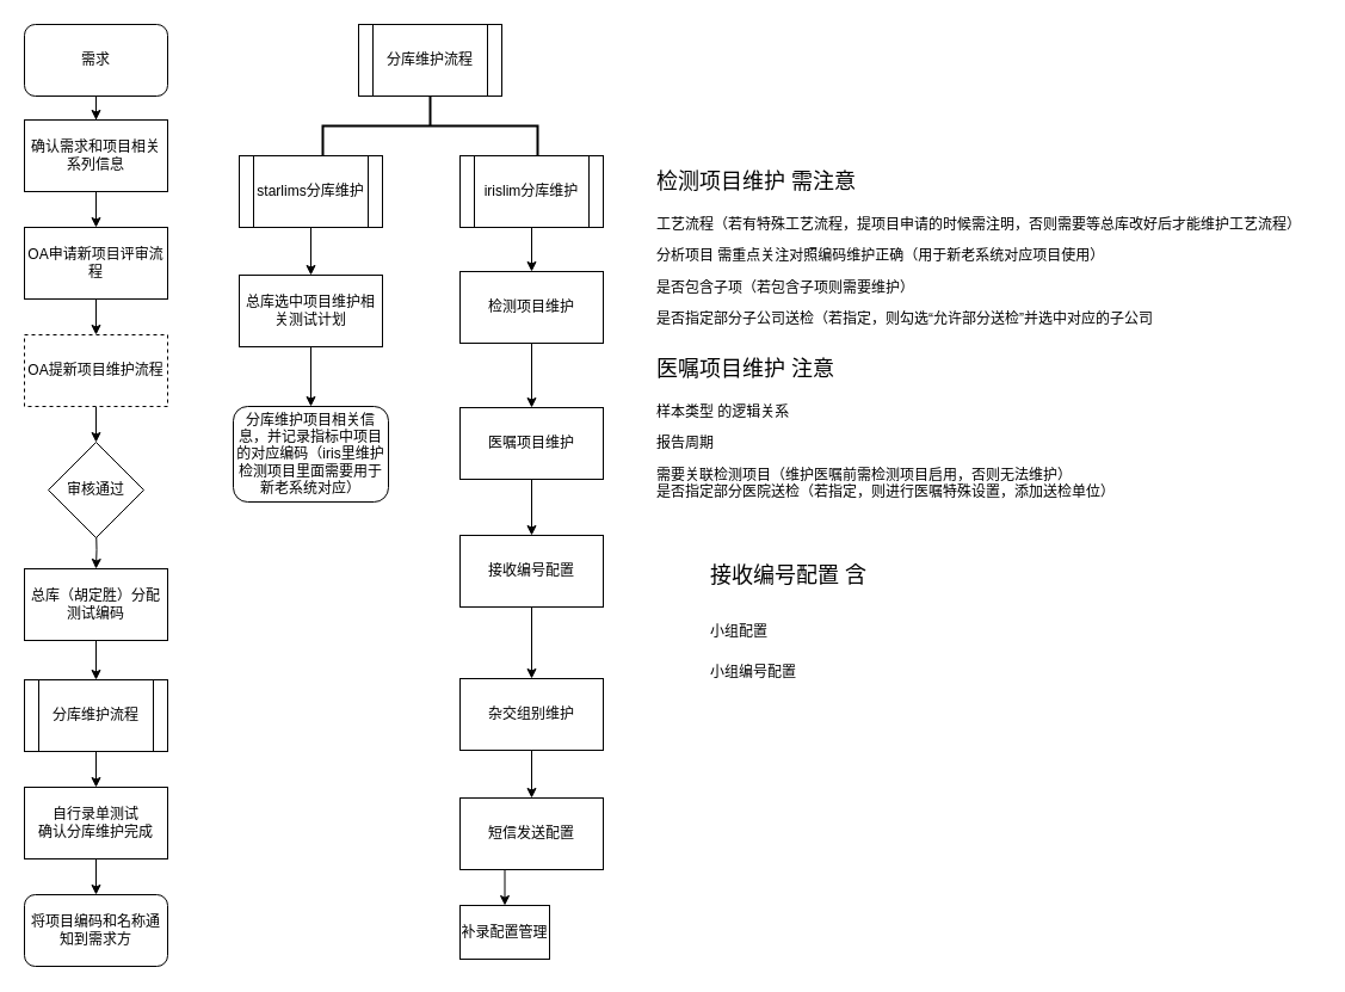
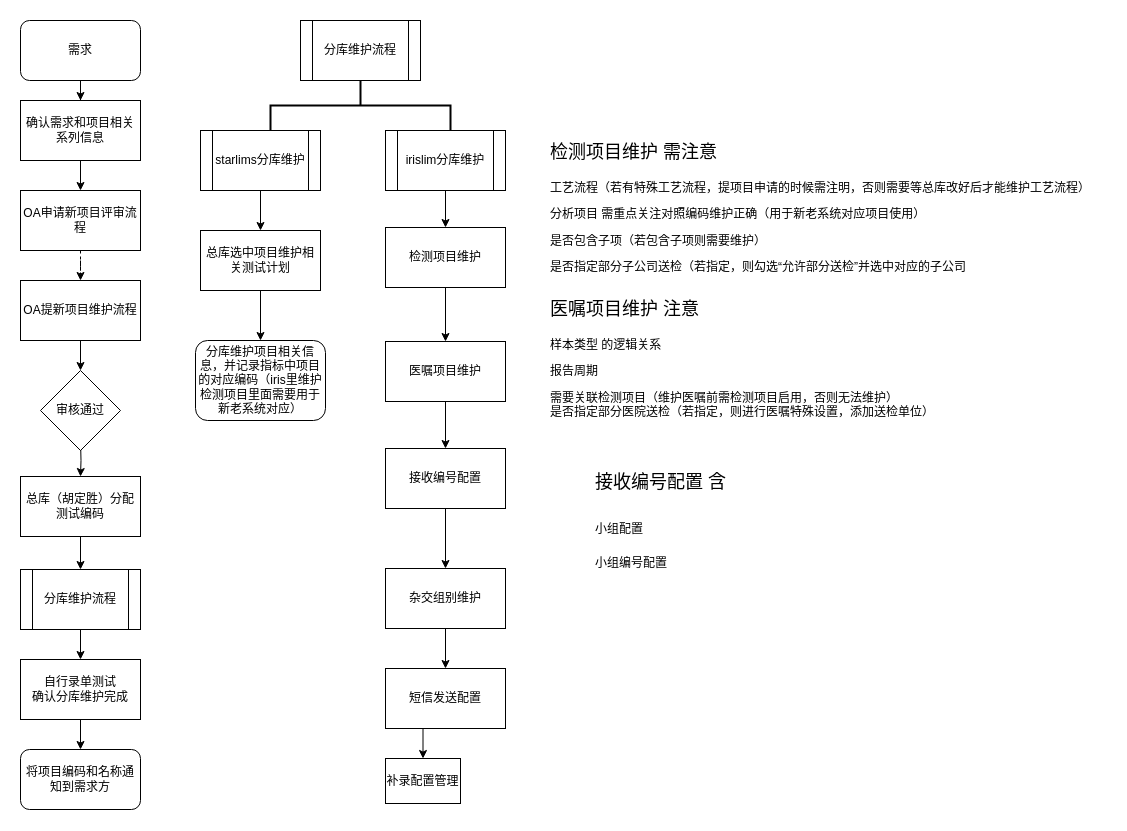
  <mxCell id="0" />
  <mxCell id="1" parent="0" />
  <mxCell id="2" style="edgeStyle=orthogonalEdgeStyle;rounded=0;orthogonalLoop=1;jettySize=auto;html=1;exitX=0.5;exitY=1;exitDx=0;exitDy=0;" edge="1" parent="1" source="3" target="9"><mxGeometry relative="1" as="geometry" /></mxCell>
  <mxCell id="3" value="需求" style="rounded=1;whiteSpace=wrap;html=1;" vertex="1" parent="1"><mxGeometry x="20" y="20" width="120" height="60" as="geometry" /></mxCell>
- <mxCell id="4" style="edgeStyle=orthogonalEdgeStyle;rounded=0;orthogonalLoop=1;jettySize=auto;html=1;exitX=0.5;exitY=1;exitDx=0;exitDy=0;" edge="1" parent="1" source="5" target="7"><mxGeometry relative="1" as="geometry" /></mxCell>
+ <mxCell id="4" style="edgeStyle=orthogonalEdgeStyle;rounded=0;orthogonalLoop=1;jettySize=auto;html=1;exitX=0.5;exitY=1;exitDx=0;exitDy=0;dashed=1;" edge="1" parent="1" source="5" target="7"><mxGeometry relative="1" as="geometry" /></mxCell>
  <mxCell id="5" value="OA申请新项目评审流程" style="rounded=0;whiteSpace=wrap;html=1;" vertex="1" parent="1"><mxGeometry x="20" y="190" width="120" height="60" as="geometry" /></mxCell>
  <mxCell id="6" style="edgeStyle=orthogonalEdgeStyle;rounded=0;orthogonalLoop=1;jettySize=auto;html=1;exitX=0.5;exitY=1;exitDx=0;exitDy=0;" edge="1" parent="1" source="7" target="11"><mxGeometry relative="1" as="geometry" /></mxCell>
- <mxCell id="7" value="OA提新项目维护流程" style="rounded=0;whiteSpace=wrap;html=1;dashed=1;" vertex="1" parent="1"><mxGeometry x="20" y="280" width="120" height="60" as="geometry" /></mxCell>
+ <mxCell id="7" value="OA提新项目维护流程" style="rounded=0;whiteSpace=wrap;html=1;" vertex="1" parent="1"><mxGeometry x="20" y="280" width="120" height="60" as="geometry" /></mxCell>
  <mxCell id="8" style="edgeStyle=orthogonalEdgeStyle;rounded=0;orthogonalLoop=1;jettySize=auto;html=1;exitX=0.5;exitY=1;exitDx=0;exitDy=0;entryX=0.5;entryY=0;entryDx=0;entryDy=0;" edge="1" parent="1" source="9" target="5"><mxGeometry relative="1" as="geometry" /></mxCell>
  <mxCell id="9" value="确认需求和项目相关系列信息" style="rounded=0;whiteSpace=wrap;html=1;" vertex="1" parent="1"><mxGeometry x="20" y="100" width="120" height="60" as="geometry" /></mxCell>
  <mxCell id="10" style="edgeStyle=orthogonalEdgeStyle;rounded=0;orthogonalLoop=1;jettySize=auto;html=1;exitX=0.5;exitY=1;exitDx=0;exitDy=0;" edge="1" parent="1" target="13"><mxGeometry relative="1" as="geometry"><mxPoint x="80" y="439" as="sourcePoint" /></mxGeometry></mxCell>
  <mxCell id="11" value="审核通过" style="rhombus;whiteSpace=wrap;html=1;" vertex="1" parent="1"><mxGeometry x="40" y="370" width="80" height="80" as="geometry" /></mxCell>
  <mxCell id="12" style="edgeStyle=orthogonalEdgeStyle;rounded=0;orthogonalLoop=1;jettySize=auto;html=1;exitX=0.5;exitY=1;exitDx=0;exitDy=0;" edge="1" parent="1" source="13" target="18"><mxGeometry relative="1" as="geometry" /></mxCell>
  <mxCell id="13" value="总库（胡定胜）分配测试编码" style="rounded=0;whiteSpace=wrap;html=1;" vertex="1" parent="1"><mxGeometry x="20" y="476" width="120" height="60" as="geometry" /></mxCell>
  <mxCell id="14" style="edgeStyle=orthogonalEdgeStyle;rounded=0;orthogonalLoop=1;jettySize=auto;html=1;exitX=0.5;exitY=1;exitDx=0;exitDy=0;entryX=0.5;entryY=0;entryDx=0;entryDy=0;" edge="1" parent="1" source="15" target="19"><mxGeometry relative="1" as="geometry" /></mxCell>
  <mxCell id="15" value="自行录单测试&lt;br&gt;确认分库维护完成" style="rounded=0;whiteSpace=wrap;html=1;" vertex="1" parent="1"><mxGeometry x="20" y="659" width="120" height="60" as="geometry" /></mxCell>
  <mxCell id="16" style="edgeStyle=orthogonalEdgeStyle;rounded=0;orthogonalLoop=1;jettySize=auto;html=1;exitX=0.5;exitY=1;exitDx=0;exitDy=0;" edge="1" parent="1" source="5" target="5"><mxGeometry relative="1" as="geometry" /></mxCell>
  <mxCell id="17" style="edgeStyle=orthogonalEdgeStyle;rounded=0;orthogonalLoop=1;jettySize=auto;html=1;exitX=0.5;exitY=1;exitDx=0;exitDy=0;" edge="1" parent="1" source="18" target="15"><mxGeometry relative="1" as="geometry" /></mxCell>
  <mxCell id="18" value="分库维护流程" style="shape=process;whiteSpace=wrap;html=1;backgroundOutline=1;" vertex="1" parent="1"><mxGeometry x="20" y="569" width="120" height="60" as="geometry" /></mxCell>
  <mxCell id="19" value="将项目编码和名称通知到需求方" style="rounded=1;whiteSpace=wrap;html=1;" vertex="1" parent="1"><mxGeometry x="20" y="749" width="120" height="60" as="geometry" /></mxCell>
  <mxCell id="20" value="分库维护流程" style="shape=process;whiteSpace=wrap;html=1;backgroundOutline=1;" vertex="1" parent="1"><mxGeometry x="300" y="20" width="120" height="60" as="geometry" /></mxCell>
  <mxCell id="21" style="edgeStyle=orthogonalEdgeStyle;rounded=0;orthogonalLoop=1;jettySize=auto;html=1;exitX=0.5;exitY=1;exitDx=0;exitDy=0;" edge="1" parent="1" source="22" target="24"><mxGeometry relative="1" as="geometry" /></mxCell>
  <mxCell id="22" value="检测项目维护" style="rounded=0;whiteSpace=wrap;html=1;" vertex="1" parent="1"><mxGeometry x="385" y="227" width="120" height="60" as="geometry" /></mxCell>
  <mxCell id="23" style="edgeStyle=orthogonalEdgeStyle;rounded=0;orthogonalLoop=1;jettySize=auto;html=1;exitX=0.5;exitY=1;exitDx=0;exitDy=0;" edge="1" parent="1" source="24" target="26"><mxGeometry relative="1" as="geometry" /></mxCell>
  <mxCell id="24" value="医嘱项目维护" style="rounded=0;whiteSpace=wrap;html=1;" vertex="1" parent="1"><mxGeometry x="385" y="341" width="120" height="60" as="geometry" /></mxCell>
  <mxCell id="25" style="edgeStyle=orthogonalEdgeStyle;rounded=0;orthogonalLoop=1;jettySize=auto;html=1;exitX=0.5;exitY=1;exitDx=0;exitDy=0;" edge="1" parent="1" source="26" target="28"><mxGeometry relative="1" as="geometry" /></mxCell>
  <mxCell id="26" value="接收编号配置" style="rounded=0;whiteSpace=wrap;html=1;" vertex="1" parent="1"><mxGeometry x="385" y="448" width="120" height="60" as="geometry" /></mxCell>
  <mxCell id="27" style="edgeStyle=orthogonalEdgeStyle;rounded=0;orthogonalLoop=1;jettySize=auto;html=1;exitX=0.5;exitY=1;exitDx=0;exitDy=0;" edge="1" parent="1" source="28" target="30"><mxGeometry relative="1" as="geometry" /></mxCell>
  <mxCell id="28" value="杂交组别维护" style="rounded=0;whiteSpace=wrap;html=1;" vertex="1" parent="1"><mxGeometry x="385" y="568" width="120" height="60" as="geometry" /></mxCell>
  <mxCell id="29" style="edgeStyle=orthogonalEdgeStyle;rounded=0;orthogonalLoop=1;jettySize=auto;html=1;exitX=0.5;exitY=1;exitDx=0;exitDy=0;entryX=0.5;entryY=0;entryDx=0;entryDy=0;" edge="1" parent="1" source="30" target="31"><mxGeometry relative="1" as="geometry" /></mxCell>
  <mxCell id="30" value="短信发送配置" style="rounded=0;whiteSpace=wrap;html=1;" vertex="1" parent="1"><mxGeometry x="385" y="668" width="120" height="60" as="geometry" /></mxCell>
  <mxCell id="31" value="补录配置管理" style="rounded=0;whiteSpace=wrap;html=1;" vertex="1" parent="1"><mxGeometry x="385" y="758" width="75" height="45" as="geometry" /></mxCell>
  <mxCell id="32" value="&lt;h1&gt;&lt;font style=&quot;font-size: 18px; font-weight: normal;&quot;&gt;检测项目维护 需注意&lt;/font&gt;&lt;/h1&gt;&lt;p&gt;工艺流程（若有特殊工艺流程，提项目申请的时候需注明，否则需要等总库改好后才能维护工艺流程）&lt;/p&gt;&lt;p&gt;分析项目 需重点关注对照编码维护正确（用于新老系统对应项目使用）&lt;/p&gt;&lt;p&gt;是否包含子项（若包含子项则需要维护）&lt;/p&gt;&lt;p&gt;是否指定部分子公司送检（若指定，则勾选“允许部分送检”并选中对应的子公司&lt;/p&gt;" style="text;html=1;strokeColor=none;fillColor=none;spacing=5;spacingTop=-20;whiteSpace=wrap;overflow=hidden;rounded=0;" vertex="1" parent="1"><mxGeometry x="545" y="130" width="560" height="150" as="geometry" /></mxCell>
  <mxCell id="33" value="&lt;h1&gt;&lt;font style=&quot;font-size: 18px; font-weight: normal;&quot;&gt;医嘱项目维护 注意&lt;/font&gt;&lt;/h1&gt;&lt;p&gt;样本类型 的逻辑关系&lt;/p&gt;&lt;p&gt;报告周期&lt;/p&gt;&lt;p&gt;需要关联检测项目（维护医嘱前需检测项目启用，否则无法维护）&lt;br&gt;是否指定部分医院送检（若指定，则进行医嘱特殊设置，添加送检单位）&lt;/p&gt;" style="text;html=1;strokeColor=none;fillColor=none;spacing=5;spacingTop=-20;whiteSpace=wrap;overflow=hidden;rounded=0;" vertex="1" parent="1"><mxGeometry x="545" y="287" width="480" height="140" as="geometry" /></mxCell>
  <mxCell id="34" value="" style="strokeWidth=2;html=1;shape=mxgraph.flowchart.annotation_2;align=left;labelPosition=right;pointerEvents=1;direction=south;" vertex="1" parent="1"><mxGeometry x="270" y="80" width="180" height="50" as="geometry" /></mxCell>
  <mxCell id="35" style="edgeStyle=orthogonalEdgeStyle;rounded=0;orthogonalLoop=1;jettySize=auto;html=1;exitX=0.5;exitY=1;exitDx=0;exitDy=0;" edge="1" parent="1" source="36" target="40"><mxGeometry relative="1" as="geometry" /></mxCell>
  <mxCell id="36" value="starlims分库维护" style="shape=process;whiteSpace=wrap;html=1;backgroundOutline=1;" vertex="1" parent="1"><mxGeometry x="200" y="130" width="120" height="60" as="geometry" /></mxCell>
  <mxCell id="37" style="edgeStyle=orthogonalEdgeStyle;rounded=0;orthogonalLoop=1;jettySize=auto;html=1;exitX=0.5;exitY=1;exitDx=0;exitDy=0;entryX=0.5;entryY=0;entryDx=0;entryDy=0;" edge="1" parent="1" source="38" target="22"><mxGeometry relative="1" as="geometry" /></mxCell>
  <mxCell id="38" value="irislim分库维护" style="shape=process;whiteSpace=wrap;html=1;backgroundOutline=1;" vertex="1" parent="1"><mxGeometry x="385" y="130" width="120" height="60" as="geometry" /></mxCell>
  <mxCell id="39" style="edgeStyle=orthogonalEdgeStyle;rounded=0;orthogonalLoop=1;jettySize=auto;html=1;exitX=0.5;exitY=1;exitDx=0;exitDy=0;" edge="1" parent="1" source="40" target="41"><mxGeometry relative="1" as="geometry" /></mxCell>
  <mxCell id="40" value="总库选中项目维护相关测试计划" style="rounded=0;whiteSpace=wrap;html=1;" vertex="1" parent="1"><mxGeometry x="200" y="230" width="120" height="60" as="geometry" /></mxCell>
  <mxCell id="41" value="分库维护项目相关信息，并记录指标中项目的对应编码（iris里维护检测项目里面需要用于新老系统对应）" style="rounded=1;whiteSpace=wrap;html=1;" vertex="1" parent="1"><mxGeometry x="195" y="340" width="130" height="80" as="geometry" /></mxCell>
  <mxCell id="42" value="&lt;h1&gt;&lt;font style=&quot;font-size: 18px; font-weight: normal;&quot;&gt;接收编号配置 含&lt;/font&gt;&lt;/h1&gt;&lt;h1&gt;&lt;font style=&quot;font-size: 12px; font-weight: normal;&quot;&gt;小组配置&lt;/font&gt;&lt;/h1&gt;&lt;p&gt;小组编号配置&lt;/p&gt;" style="text;html=1;strokeColor=none;fillColor=none;spacing=5;spacingTop=-20;whiteSpace=wrap;overflow=hidden;rounded=0;" vertex="1" parent="1"><mxGeometry x="590" y="460" width="360" height="120" as="geometry" /></mxCell>
